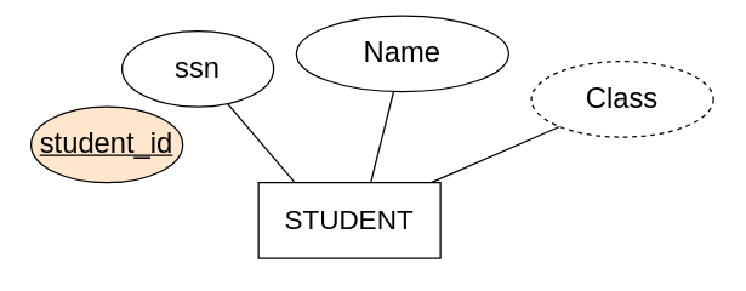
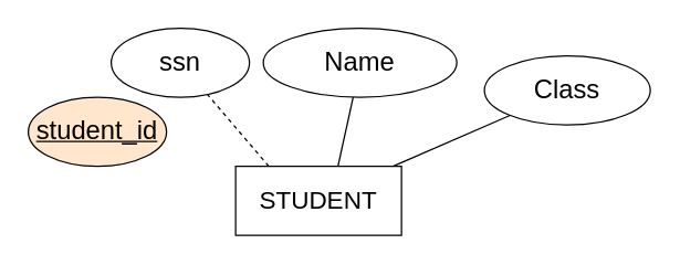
  <mxCell id="0" />
  <mxCell id="1" parent="0" />
- <mxCell id="2" value="Class" style="ellipse;whiteSpace=wrap;html=1;fontSize=19;dashed=1;" parent="1" vertex="1"><mxGeometry x="350" y="40" width="120" height="50" as="geometry" /></mxCell>
+ <mxCell id="2" value="Class" style="ellipse;whiteSpace=wrap;html=1;fontSize=19;" parent="1" vertex="1"><mxGeometry x="350" y="40" width="120" height="50" as="geometry" /></mxCell>
  <mxCell id="3" value="ssn" style="ellipse;whiteSpace=wrap;html=1;fontSize=19;" parent="1" vertex="1"><mxGeometry x="80" y="20" width="100" height="50" as="geometry" /></mxCell>
  <mxCell id="4" value="" style="endArrow=none;html=1;fontSize=19;" parent="1" target="2" edge="1"><mxGeometry width="50" height="50" relative="1" as="geometry"><mxPoint x="283.81" y="120" as="sourcePoint" /><mxPoint x="399.765" y="72.022" as="targetPoint" /></mxGeometry></mxCell>
- <mxCell id="5" value="" style="endArrow=none;html=1;fontSize=19;exitX=0.2;exitY=0;exitDx=0;exitDy=0;exitPerimeter=0;" parent="1" source="6" target="3" edge="1"><mxGeometry width="50" height="50" relative="1" as="geometry"><mxPoint x="266.882" y="80.735" as="sourcePoint" /><mxPoint x="379.765" y="82.022" as="targetPoint" /></mxGeometry></mxCell>
+ <mxCell id="5" value="" style="endArrow=none;html=1;fontSize=19;exitX=0.2;exitY=0;exitDx=0;exitDy=0;exitPerimeter=0;dashed=1;" parent="1" source="6" target="3" edge="1"><mxGeometry width="50" height="50" relative="1" as="geometry"><mxPoint x="266.882" y="80.735" as="sourcePoint" /><mxPoint x="379.765" y="82.022" as="targetPoint" /></mxGeometry></mxCell>
  <mxCell id="6" value="STUDENT" style="rounded=0;whiteSpace=wrap;html=1;fontSize=18;" parent="1" vertex="1"><mxGeometry x="170" y="120" width="120" height="50" as="geometry" /></mxCell>
- <mxCell id="7" value="Name" style="ellipse;whiteSpace=wrap;html=1;fontSize=19;" parent="1" vertex="1"><mxGeometry x="195" y="10" width="140" height="50" as="geometry" /></mxCell>
+ <mxCell id="7" value="Name" style="ellipse;whiteSpace=wrap;html=1;fontSize=19;" parent="1" vertex="1"><mxGeometry x="190" y="20" width="140" height="50" as="geometry" /></mxCell>
  <mxCell id="8" value="" style="endArrow=none;html=1;fontSize=19;exitX=0.367;exitY=0;exitDx=0;exitDy=0;exitPerimeter=0;" parent="1" target="7" edge="1"><mxGeometry width="50" height="50" relative="1" as="geometry"><mxPoint x="244.04" y="120" as="sourcePoint" /><mxPoint x="419.765" y="92.022" as="targetPoint" /></mxGeometry></mxCell>
  <mxCell id="9" value="&lt;span&gt;&lt;u&gt;student_id&lt;/u&gt;&lt;/span&gt;" style="ellipse;whiteSpace=wrap;html=1;fontSize=19;fontStyle=0;fillColor=#ffe6cc;" parent="1" vertex="1"><mxGeometry x="20" y="70" width="100" height="50" as="geometry" /></mxCell>
